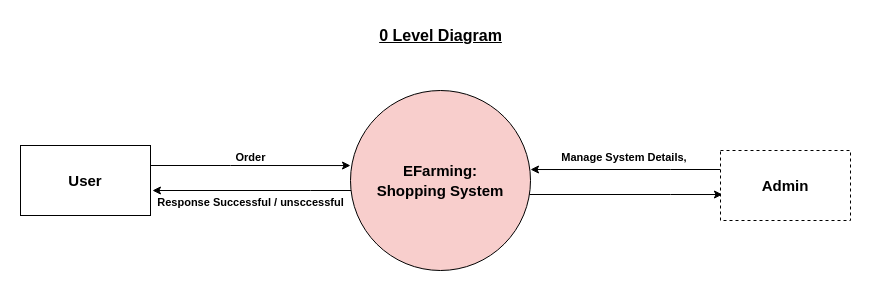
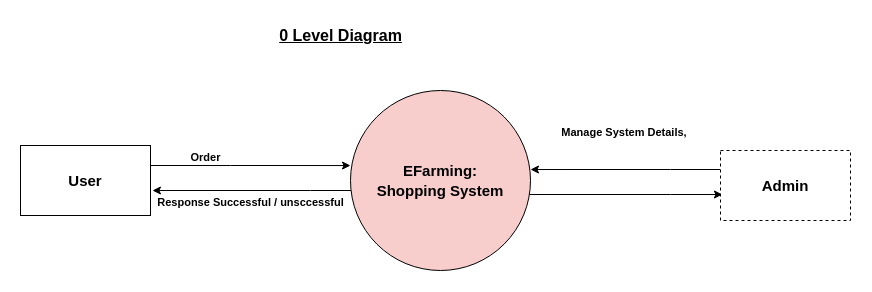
  <mxCell id="0" />
  <mxCell id="1" parent="0" />
- <mxCell id="2" value="&lt;b&gt;&lt;u&gt;&lt;font style=&quot;font-size: 16px;&quot;&gt;0 Level Diagram&lt;/font&gt;&lt;/u&gt;&lt;/b&gt;" style="text;html=1;align=center;verticalAlign=middle;resizable=0;points=[];autosize=1;strokeColor=none;fillColor=none;" parent="1" vertex="1"><mxGeometry x="365" y="20" width="150" height="30" as="geometry" /></mxCell>
+ <mxCell id="2" value="&lt;b&gt;&lt;u&gt;&lt;font style=&quot;font-size: 16px;&quot;&gt;0 Level Diagram&lt;/font&gt;&lt;/u&gt;&lt;/b&gt;" style="text;html=1;align=center;verticalAlign=middle;resizable=0;points=[];autosize=1;strokeColor=none;fillColor=none;" parent="1" vertex="1"><mxGeometry x="265" y="20" width="150" height="30" as="geometry" /></mxCell>
  <mxCell id="3" style="edgeStyle=orthogonalEdgeStyle;rounded=0;orthogonalLoop=1;jettySize=auto;html=1;fontSize=15;entryX=0.015;entryY=0.629;entryDx=0;entryDy=0;entryPerimeter=0;align=center;" parent="1" source="5" target="7" edge="1"><mxGeometry relative="1" as="geometry"><Array as="points"><mxPoint x="670" y="194" /><mxPoint x="670" y="194" /></Array></mxGeometry></mxCell>
  <mxCell id="4" style="edgeStyle=orthogonalEdgeStyle;rounded=0;orthogonalLoop=1;jettySize=auto;html=1;entryX=1.015;entryY=0.643;entryDx=0;entryDy=0;fontSize=11;entryPerimeter=0;align=center;" parent="1" source="5" target="10" edge="1"><mxGeometry relative="1" as="geometry"><Array as="points"><mxPoint x="310" y="190" /><mxPoint x="310" y="190" /></Array></mxGeometry></mxCell>
  <mxCell id="5" value="&lt;b style=&quot;font-size: 15px;&quot;&gt;EFarming:&lt;br&gt;Shopping System&lt;/b&gt;" style="ellipse;whiteSpace=wrap;html=1;aspect=fixed;fontSize=16;align=center;fillColor=#f8cecc;" parent="1" vertex="1"><mxGeometry x="350" y="90" width="180" height="180" as="geometry" /></mxCell>
  <mxCell id="6" style="edgeStyle=orthogonalEdgeStyle;rounded=0;orthogonalLoop=1;jettySize=auto;html=1;entryX=1;entryY=0.439;entryDx=0;entryDy=0;entryPerimeter=0;fontSize=15;align=center;" parent="1" source="7" target="5" edge="1"><mxGeometry relative="1" as="geometry"><Array as="points"><mxPoint x="670" y="169" /><mxPoint x="670" y="169" /></Array></mxGeometry></mxCell>
  <mxCell id="7" value="&lt;b&gt;Admin&lt;/b&gt;" style="rounded=0;whiteSpace=wrap;html=1;fontSize=15;align=center;dashed=1;" parent="1" vertex="1"><mxGeometry x="720" y="150" width="130" height="70" as="geometry" /></mxCell>
- <mxCell id="8" value="&lt;b&gt;&lt;font style=&quot;font-size: 11px;&quot;&gt;Manage System Details,&amp;nbsp;&lt;br&gt;&lt;/font&gt;&lt;/b&gt;" style="text;html=1;align=center;verticalAlign=middle;resizable=0;points=[];autosize=1;strokeColor=none;fillColor=none;fontSize=15;" parent="1" vertex="1"><mxGeometry x="550" y="140" width="150" height="30" as="geometry" /></mxCell>
+ <mxCell id="8" value="&lt;b&gt;&lt;font style=&quot;font-size: 11px;&quot;&gt;Manage System Details,&amp;nbsp;&lt;br&gt;&lt;/font&gt;&lt;/b&gt;" style="text;html=1;align=center;verticalAlign=middle;resizable=0;points=[];autosize=1;strokeColor=none;fillColor=none;fontSize=15;" parent="1" vertex="1"><mxGeometry x="550" y="115" width="150" height="30" as="geometry" /></mxCell>
  <mxCell id="9" style="edgeStyle=orthogonalEdgeStyle;rounded=0;orthogonalLoop=1;jettySize=auto;html=1;entryX=0;entryY=0.417;entryDx=0;entryDy=0;fontSize=11;entryPerimeter=0;align=center;" parent="1" source="10" target="5" edge="1"><mxGeometry relative="1" as="geometry"><Array as="points"><mxPoint x="230" y="165" /><mxPoint x="230" y="165" /></Array></mxGeometry></mxCell>
  <mxCell id="10" value="&lt;b&gt;User&lt;/b&gt;" style="rounded=0;whiteSpace=wrap;html=1;fontSize=15;align=center;" parent="1" vertex="1"><mxGeometry x="20" y="145" width="130" height="70" as="geometry" /></mxCell>
- <mxCell id="11" value="&lt;span style=&quot;font-size: 11px;&quot;&gt;&lt;b&gt;Order&lt;br&gt;&lt;/b&gt;&lt;/span&gt;" style="text;html=1;align=center;verticalAlign=middle;resizable=0;points=[];autosize=1;strokeColor=none;fillColor=none;fontSize=15;" parent="1" vertex="1"><mxGeometry x="225" y="140" width="50" height="30" as="geometry" /></mxCell>
+ <mxCell id="11" value="&lt;span style=&quot;font-size: 11px;&quot;&gt;&lt;b&gt;Order&lt;br&gt;&lt;/b&gt;&lt;/span&gt;" style="text;html=1;align=center;verticalAlign=middle;resizable=0;points=[];autosize=1;strokeColor=none;fillColor=none;fontSize=15;" parent="1" vertex="1"><mxGeometry x="180" y="140" width="50" height="30" as="geometry" /></mxCell>
  <mxCell id="12" value="&lt;span style=&quot;font-size: 11px;&quot;&gt;&lt;b&gt;Response Successful / unsccessful&lt;/b&gt;&lt;/span&gt;" style="text;html=1;align=center;verticalAlign=middle;resizable=0;points=[];autosize=1;strokeColor=none;fillColor=none;fontSize=15;" parent="1" vertex="1"><mxGeometry x="145" y="185" width="210" height="30" as="geometry" /></mxCell>
